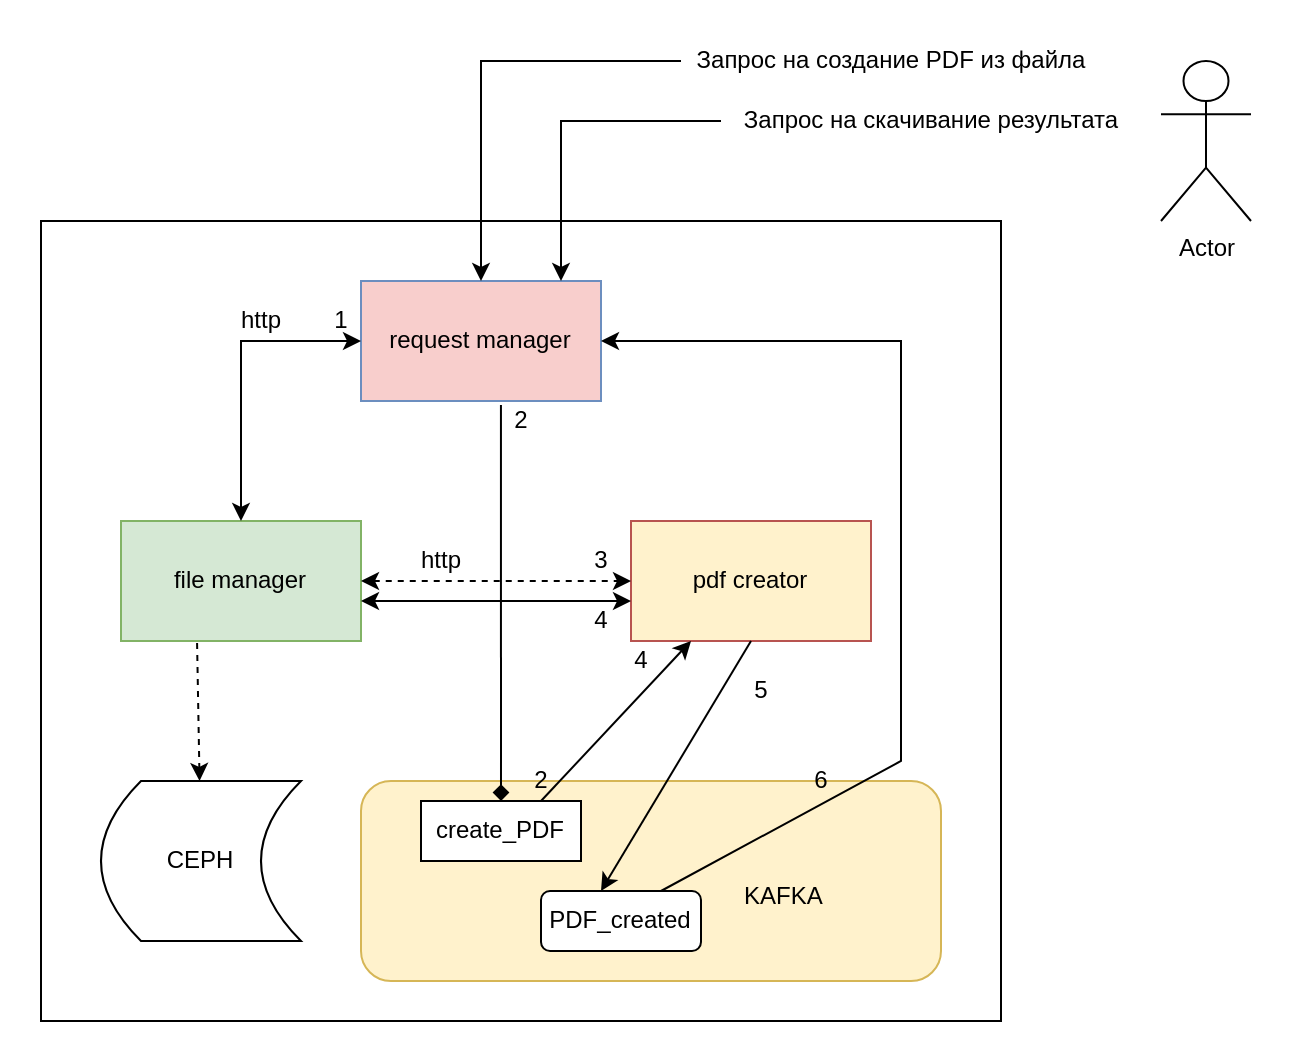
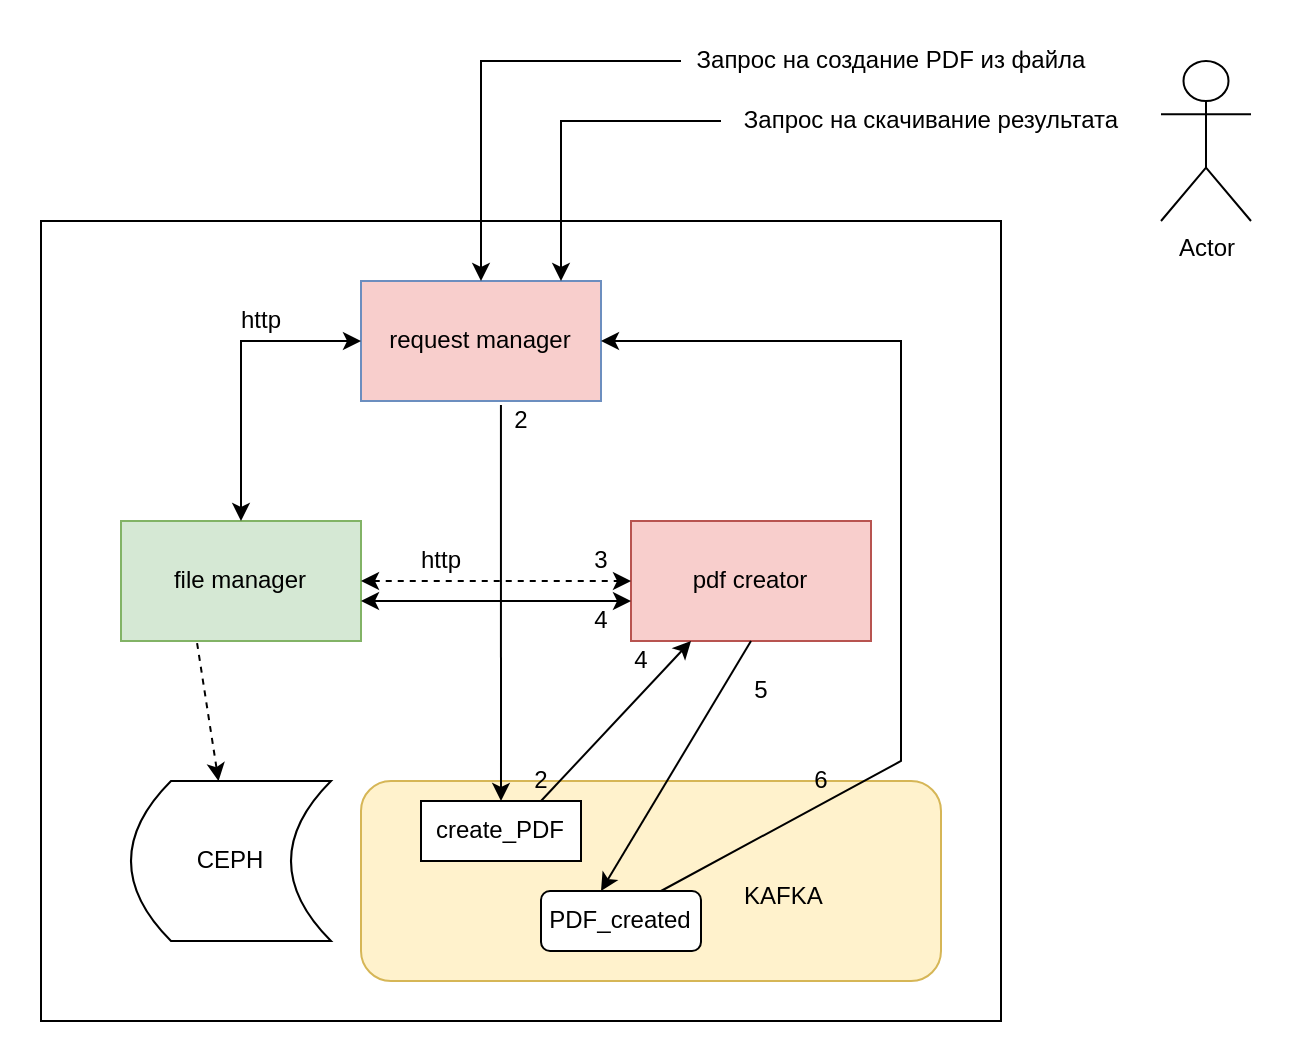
  <mxCell id="0" />
  <mxCell id="1" parent="0" />
  <mxCell id="2" value="" style="rounded=0;whiteSpace=wrap;html=1;" vertex="1" parent="1"><mxGeometry x="20" y="110" width="480" height="400" as="geometry" /></mxCell>
  <mxCell id="3" value="file manager" style="rounded=0;whiteSpace=wrap;html=1;fillColor=#d5e8d4;strokeColor=#82b366;" vertex="1" parent="1"><mxGeometry x="60" y="260" width="120" height="60" as="geometry" /></mxCell>
  <mxCell id="4" value="request manager" style="rounded=0;whiteSpace=wrap;html=1;fillColor=#f8cecc;strokeColor=#6c8ebf;" vertex="1" parent="1"><mxGeometry x="180" y="140" width="120" height="60" as="geometry" /></mxCell>
- <mxCell id="5" value="pdf creator" style="rounded=0;whiteSpace=wrap;html=1;fillColor=#fff2cc;strokeColor=#b85450;" vertex="1" parent="1"><mxGeometry x="315" y="260" width="120" height="60" as="geometry" /></mxCell>
+ <mxCell id="5" value="pdf creator" style="rounded=0;whiteSpace=wrap;html=1;fillColor=#f8cecc;strokeColor=#b85450;" vertex="1" parent="1"><mxGeometry x="315" y="260" width="120" height="60" as="geometry" /></mxCell>
  <mxCell id="6" value="&lt;span style=&quot;white-space: pre&quot;&gt;&#09;&lt;/span&gt;&lt;br&gt;&lt;span style=&quot;white-space: pre&quot;&gt;&#09;&lt;/span&gt;&lt;span style=&quot;white-space: pre&quot;&gt;&#09;&lt;/span&gt;&lt;span style=&quot;white-space: pre&quot;&gt;&#09;&lt;/span&gt;&lt;span style=&quot;white-space: pre&quot;&gt;&#09;&lt;/span&gt;&lt;span style=&quot;white-space: pre&quot;&gt;&#09;&lt;/span&gt;KAFKA" style="rounded=1;whiteSpace=wrap;html=1;fillColor=#fff2cc;strokeColor=#d6b656;" vertex="1" parent="1"><mxGeometry x="180" y="390" width="290" height="100" as="geometry" /></mxCell>
  <mxCell id="7" value="create_PDF" style="whiteSpace=wrap;html=1;rounded=0;" vertex="1" parent="1"><mxGeometry x="210" y="400" width="80" height="30" as="geometry" /></mxCell>
  <mxCell id="8" value="PDF_created" style="rounded=1;whiteSpace=wrap;html=1;" vertex="1" parent="1"><mxGeometry x="270" y="445" width="80" height="30" as="geometry" /></mxCell>
- <mxCell id="9" value="CEPH" style="shape=dataStorage;whiteSpace=wrap;html=1;fixedSize=1;" vertex="1" parent="1"><mxGeometry x="50" y="390" width="100" height="80" as="geometry" /></mxCell>
+ <mxCell id="9" value="CEPH" style="shape=dataStorage;whiteSpace=wrap;html=1;fixedSize=1;" vertex="1" parent="1"><mxGeometry x="65" y="390" width="100" height="80" as="geometry" /></mxCell>
  <mxCell id="10" value="" style="endArrow=classic;html=1;rounded=0;exitX=0.317;exitY=1.017;exitDx=0;exitDy=0;exitPerimeter=0;dashed=1;" edge="1" parent="1" source="3" target="9"><mxGeometry width="50" height="50" relative="1" as="geometry"><mxPoint x="70" y="370" as="sourcePoint" /><mxPoint x="120" y="320" as="targetPoint" /></mxGeometry></mxCell>
- <mxCell id="11" value="" style="endArrow=diamond;html=1;rounded=0;exitX=0.583;exitY=1.033;exitDx=0;exitDy=0;exitPerimeter=0;entryX=0.5;entryY=0;entryDx=0;entryDy=0;" edge="1" parent="1" source="4" target="7"><mxGeometry width="50" height="50" relative="1" as="geometry"><mxPoint x="290" y="450" as="sourcePoint" /><mxPoint x="340" y="400" as="targetPoint" /></mxGeometry></mxCell>
+ <mxCell id="11" value="" style="endArrow=classic;html=1;rounded=0;exitX=0.583;exitY=1.033;exitDx=0;exitDy=0;exitPerimeter=0;entryX=0.5;entryY=0;entryDx=0;entryDy=0;" edge="1" parent="1" source="4" target="7"><mxGeometry width="50" height="50" relative="1" as="geometry"><mxPoint x="290" y="450" as="sourcePoint" /><mxPoint x="340" y="400" as="targetPoint" /></mxGeometry></mxCell>
  <mxCell id="12" style="edgeStyle=orthogonalEdgeStyle;rounded=0;orthogonalLoop=1;jettySize=auto;html=1;exitX=0.5;exitY=1;exitDx=0;exitDy=0;" edge="1" parent="1" source="8" target="8"><mxGeometry relative="1" as="geometry" /></mxCell>
  <mxCell id="13" value="" style="endArrow=classic;html=1;rounded=0;exitX=0.75;exitY=0;exitDx=0;exitDy=0;entryX=0.25;entryY=1;entryDx=0;entryDy=0;" edge="1" parent="1" source="7" target="5"><mxGeometry width="50" height="50" relative="1" as="geometry"><mxPoint x="290" y="450" as="sourcePoint" /><mxPoint x="340" y="400" as="targetPoint" /></mxGeometry></mxCell>
  <mxCell id="14" value="" style="endArrow=classic;html=1;rounded=0;exitX=0.5;exitY=1;exitDx=0;exitDy=0;entryX=0.375;entryY=0;entryDx=0;entryDy=0;entryPerimeter=0;" edge="1" parent="1" source="5" target="8"><mxGeometry width="50" height="50" relative="1" as="geometry"><mxPoint x="290" y="450" as="sourcePoint" /><mxPoint x="340" y="400" as="targetPoint" /></mxGeometry></mxCell>
  <mxCell id="15" value="" style="endArrow=classic;startArrow=classic;html=1;rounded=0;exitX=0.5;exitY=0;exitDx=0;exitDy=0;entryX=0;entryY=0.5;entryDx=0;entryDy=0;" edge="1" parent="1" source="3" target="4"><mxGeometry width="50" height="50" relative="1" as="geometry"><mxPoint x="290" y="450" as="sourcePoint" /><mxPoint x="340" y="400" as="targetPoint" /><Array as="points"><mxPoint x="120" y="170" /></Array></mxGeometry></mxCell>
  <mxCell id="16" value="Запрос на создание PDF из файла" style="text;html=1;align=center;verticalAlign=middle;resizable=0;points=[];autosize=1;strokeColor=none;fillColor=none;" vertex="1" parent="1"><mxGeometry x="340" width="210" height="20" as="geometry" y="20" /></mxCell>
  <mxCell id="17" value="" style="endArrow=classic;startArrow=classic;html=1;rounded=0;entryX=0;entryY=0.5;entryDx=0;entryDy=0;exitX=1;exitY=0.5;exitDx=0;exitDy=0;dashed=1;" edge="1" parent="1" source="3" target="5"><mxGeometry width="50" height="50" relative="1" as="geometry"><mxPoint x="180" y="320" as="sourcePoint" /><mxPoint x="230" y="270" as="targetPoint" /></mxGeometry></mxCell>
  <mxCell id="18" value="" style="endArrow=classic;startArrow=classic;html=1;rounded=0;entryX=0;entryY=0.5;entryDx=0;entryDy=0;exitX=1;exitY=0.5;exitDx=0;exitDy=0;" edge="1" parent="1"><mxGeometry width="50" height="50" relative="1" as="geometry"><mxPoint x="180" y="300" as="sourcePoint" /><mxPoint x="315" y="300" as="targetPoint" /></mxGeometry></mxCell>
- <mxCell id="19" value="1" style="text;html=1;align=center;verticalAlign=middle;resizable=0;points=[];autosize=1;strokeColor=none;fillColor=none;" vertex="1" parent="1"><mxGeometry x="160" y="150" width="20" height="20" as="geometry" /></mxCell>
  <mxCell id="20" value="2" style="text;html=1;align=center;verticalAlign=middle;resizable=0;points=[];autosize=1;strokeColor=none;fillColor=none;" vertex="1" parent="1"><mxGeometry x="250" y="200" width="20" height="20" as="geometry" /></mxCell>
  <mxCell id="21" value="3" style="text;html=1;align=center;verticalAlign=middle;resizable=0;points=[];autosize=1;strokeColor=none;fillColor=none;" vertex="1" parent="1"><mxGeometry x="290" y="270" width="20" height="20" as="geometry" /></mxCell>
  <mxCell id="22" value="2" style="text;html=1;align=center;verticalAlign=middle;resizable=0;points=[];autosize=1;strokeColor=none;fillColor=none;" vertex="1" parent="1"><mxGeometry x="260" y="380" width="20" height="20" as="geometry" /></mxCell>
  <mxCell id="23" value="4" style="text;html=1;align=center;verticalAlign=middle;resizable=0;points=[];autosize=1;strokeColor=none;fillColor=none;" vertex="1" parent="1"><mxGeometry x="290" y="300" width="20" height="20" as="geometry" /></mxCell>
  <mxCell id="24" value="http" style="text;html=1;align=center;verticalAlign=middle;resizable=0;points=[];autosize=1;strokeColor=none;fillColor=none;" vertex="1" parent="1"><mxGeometry x="110" y="150" width="40" height="20" as="geometry" /></mxCell>
  <mxCell id="25" value="http" style="text;html=1;align=center;verticalAlign=middle;resizable=0;points=[];autosize=1;strokeColor=none;fillColor=none;" vertex="1" parent="1"><mxGeometry x="200" y="270" width="40" height="20" as="geometry" /></mxCell>
  <mxCell id="26" value="5" style="text;html=1;align=center;verticalAlign=middle;resizable=0;points=[];autosize=1;strokeColor=none;fillColor=none;" vertex="1" parent="1"><mxGeometry x="370" y="335" width="20" height="20" as="geometry" /></mxCell>
  <mxCell id="27" value="" style="endArrow=classic;html=1;rounded=0;entryX=1;entryY=0.5;entryDx=0;entryDy=0;exitX=0.75;exitY=0;exitDx=0;exitDy=0;" edge="1" parent="1" source="8" target="4"><mxGeometry width="50" height="50" relative="1" as="geometry"><mxPoint x="290" y="440" as="sourcePoint" /><mxPoint x="340" y="390" as="targetPoint" /><Array as="points"><mxPoint x="450" y="380" /><mxPoint x="450" y="170" /></Array></mxGeometry></mxCell>
  <mxCell id="28" value="6" style="text;html=1;align=center;verticalAlign=middle;resizable=0;points=[];autosize=1;strokeColor=none;fillColor=none;" vertex="1" parent="1"><mxGeometry x="400" y="380" width="20" height="20" as="geometry" /></mxCell>
  <mxCell id="29" value="4" style="text;html=1;align=center;verticalAlign=middle;resizable=0;points=[];autosize=1;strokeColor=none;fillColor=none;" vertex="1" parent="1"><mxGeometry x="310" y="320" width="20" height="20" as="geometry" /></mxCell>
  <mxCell id="30" value="" style="endArrow=classic;html=1;rounded=0;entryX=0.5;entryY=0;entryDx=0;entryDy=0;" edge="1" parent="1" target="4"><mxGeometry width="50" height="50" relative="1" as="geometry"><mxPoint x="340" y="30" as="sourcePoint" /><mxPoint x="340" y="390" as="targetPoint" /><Array as="points"><mxPoint x="240" y="30" /></Array></mxGeometry></mxCell>
  <mxCell id="31" value="" style="endArrow=classic;html=1;rounded=0;" edge="1" parent="1"><mxGeometry width="50" height="50" relative="1" as="geometry"><mxPoint x="360" y="60" as="sourcePoint" /><mxPoint x="280" y="140" as="targetPoint" /><Array as="points"><mxPoint x="280" y="60" /></Array></mxGeometry></mxCell>
  <mxCell id="32" value="Запрос на скачивание результата" style="text;html=1;align=center;verticalAlign=middle;resizable=0;points=[];autosize=1;strokeColor=none;fillColor=none;" vertex="1" parent="1"><mxGeometry x="365" y="50" width="200" height="20" as="geometry" /></mxCell>
  <mxCell id="33" value="Actor" style="shape=umlActor;verticalLabelPosition=bottom;verticalAlign=top;html=1;outlineConnect=0;" vertex="1" parent="1"><mxGeometry x="580" y="30" width="45" height="80" as="geometry" /></mxCell>
